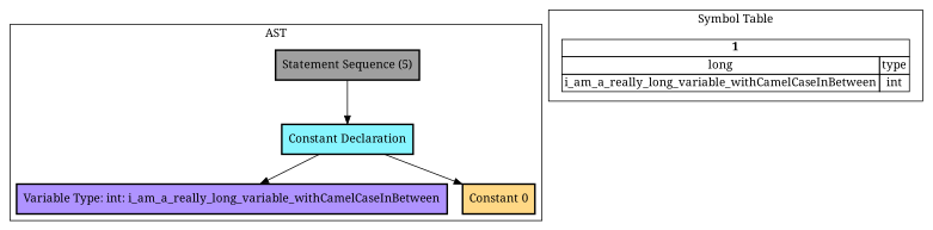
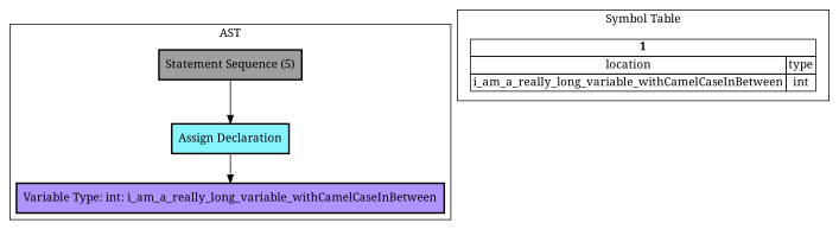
  digraph {
    fontname="Noto Serif"
    node [fontname="Noto Serif" penwidth=2 shape=rectangle style=filled]
    edge [fontname="Noto Serif"]
    n1 [fillcolor="#9f9f9f" label="Statement Sequence (5)"]
-   n2 [fillcolor="#87f5ff" label="Constant Declaration"]
+   n2 [fillcolor="#87f5ff" label="Assign Declaration"]
    n3 [fillcolor="#af93ff" label="Variable Type: int: i_am_a_really_long_variable_withCamelCaseInBetween"]
-   n4 [fillcolor="#FFD885" label="Constant 0"]
-   n5 [label=< 				<table border='0' cellborder='1' cellspacing='0'> 					<tr><td colspan="2"><b>1</b></td></tr> 					<tr><td>long</td><td>type</td></tr> 					<tr><td>i_am_a_really_long_variable_withCamelCaseInBetween</td><td>int</td></tr> 				</table> 			> shape=plaintext penwidth="" style=""]
+   n5 [label=< 				<table border='0' cellborder='1' cellspacing='0'> 					<tr><td colspan="2"><b>1</b></td></tr> 					<tr><td>location</td><td>type</td></tr> 					<tr><td>i_am_a_really_long_variable_withCamelCaseInBetween</td><td>int</td></tr> 				</table> 			> shape=plaintext penwidth="" style=""]
    subgraph cluster_1 {
      label=AST
      n1
      n2
      n3
-     n4
    }
    subgraph cluster_2 {
      label="Symbol Table"
      n5
    }
    n1 -> n2
    n2 -> n3
-   n2 -> n4
  }
